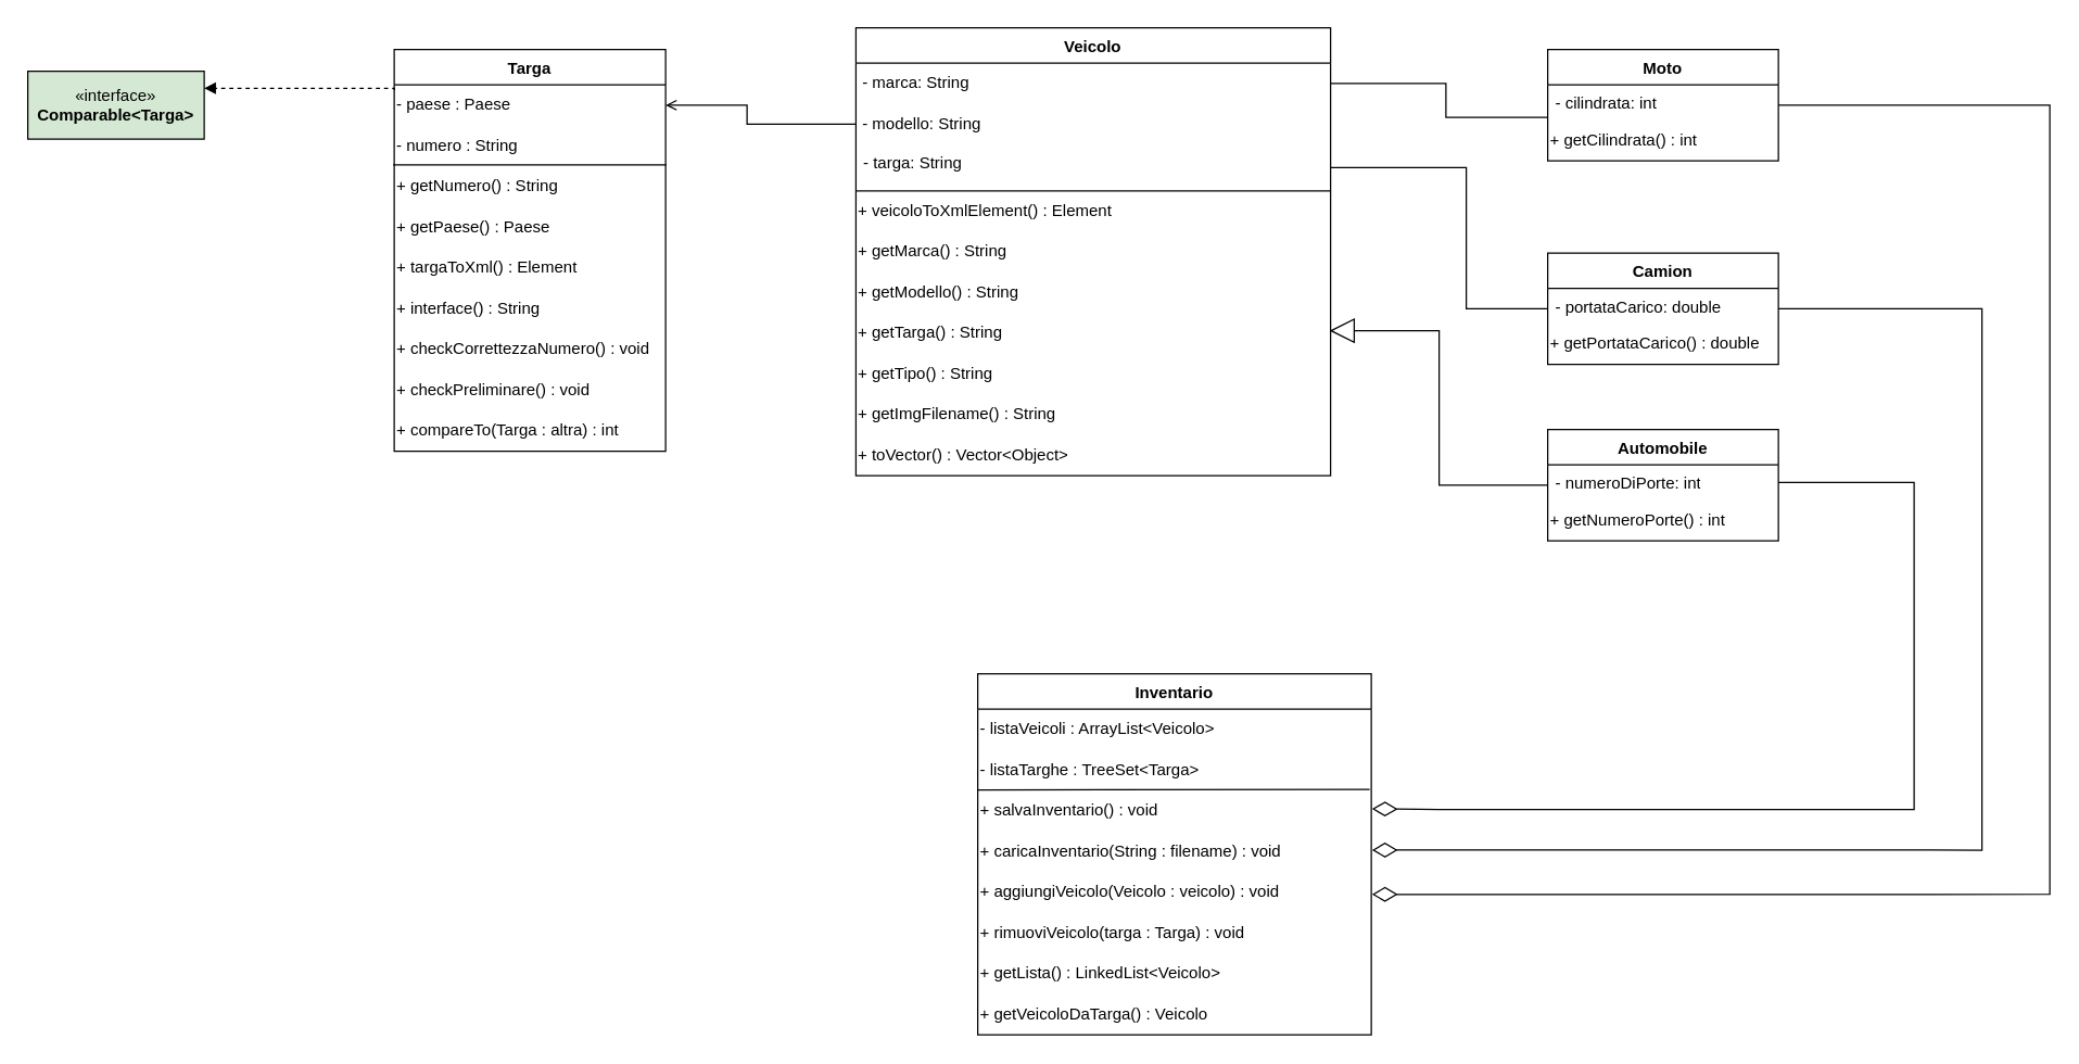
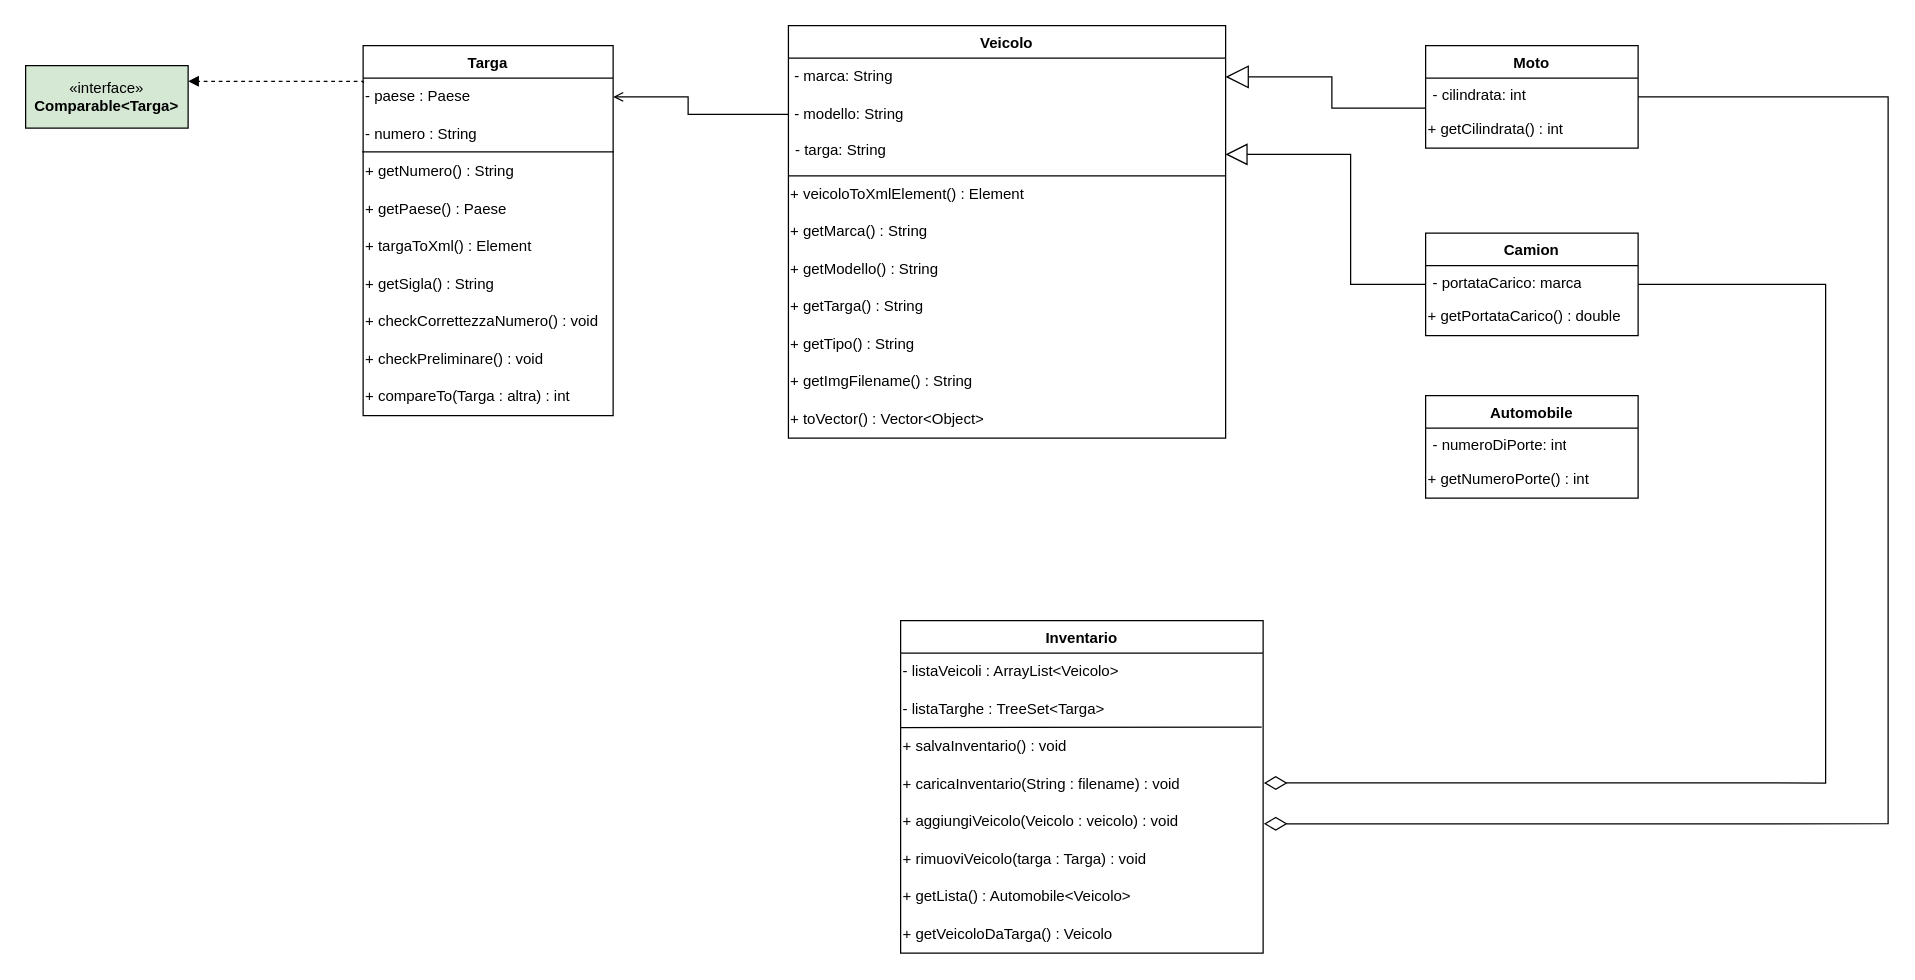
  <mxCell id="0" />
  <mxCell id="1" parent="0" />
  <mxCell id="2" value="Veicolo" style="swimlane;fontStyle=1;align=center;verticalAlign=top;childLayout=stackLayout;horizontal=1;startSize=26;horizontalStack=0;resizeParent=1;resizeParentMax=0;resizeLast=0;collapsible=1;marginBottom=0;whiteSpace=wrap;html=1;" parent="1" vertex="1"><mxGeometry x="630.24" y="20" width="349.76" height="330" as="geometry"><mxRectangle x="-119.76" y="44" width="80" height="30" as="alternateBounds" /></mxGeometry></mxCell>
  <mxCell id="3" value="&amp;nbsp;- marca: String" style="text;html=1;align=left;verticalAlign=middle;resizable=0;points=[];autosize=1;strokeColor=none;fillColor=none;" parent="2" vertex="1"><mxGeometry y="26" width="349.76" height="30" as="geometry" /></mxCell>
  <mxCell id="4" value="&amp;nbsp;- modello: String" style="text;html=1;align=left;verticalAlign=middle;resizable=0;points=[];autosize=1;strokeColor=none;fillColor=none;" parent="2" vertex="1"><mxGeometry y="56" width="349.76" height="30" as="geometry" /></mxCell>
  <mxCell id="5" value="- targa: String" style="text;strokeColor=none;fillColor=none;align=left;verticalAlign=top;spacingLeft=4;spacingRight=4;overflow=hidden;rotatable=0;points=[[0,0.5],[1,0.5]];portConstraint=eastwest;whiteSpace=wrap;html=1;" parent="2" vertex="1"><mxGeometry y="86" width="349.76" height="34" as="geometry" /></mxCell>
  <mxCell id="6" value="+ veicoloToXmlElement() : Element" style="text;html=1;align=left;verticalAlign=middle;resizable=0;points=[];autosize=1;strokeColor=none;fillColor=none;" parent="2" vertex="1"><mxGeometry y="120" width="349.76" height="30" as="geometry" /></mxCell>
  <mxCell id="7" value="" style="endArrow=none;html=1;rounded=0;exitX=-0.001;exitY=1.003;exitDx=0;exitDy=0;exitPerimeter=0;entryX=1.001;entryY=1.003;entryDx=0;entryDy=0;entryPerimeter=0;" parent="2" source="5" target="5" edge="1"><mxGeometry width="50" height="50" relative="1" as="geometry"><mxPoint x="150" y="196" as="sourcePoint" /><mxPoint x="240" y="116" as="targetPoint" /></mxGeometry></mxCell>
  <mxCell id="8" value="+ getMarca() : String" style="text;html=1;align=left;verticalAlign=middle;resizable=0;points=[];autosize=1;strokeColor=none;fillColor=none;" parent="2" vertex="1"><mxGeometry y="150" width="349.76" height="30" as="geometry" /></mxCell>
  <mxCell id="9" value="+ getModello() : String" style="text;html=1;align=left;verticalAlign=middle;resizable=0;points=[];autosize=1;strokeColor=none;fillColor=none;" parent="2" vertex="1"><mxGeometry y="180" width="349.76" height="30" as="geometry" /></mxCell>
  <mxCell id="10" value="+ getTarga() : String" style="text;html=1;align=left;verticalAlign=middle;resizable=0;points=[];autosize=1;strokeColor=none;fillColor=none;" parent="2" vertex="1"><mxGeometry y="210" width="349.76" height="30" as="geometry" /></mxCell>
  <mxCell id="11" value="+ getTipo() : String" style="text;html=1;align=left;verticalAlign=middle;resizable=0;points=[];autosize=1;strokeColor=none;fillColor=none;" parent="2" vertex="1"><mxGeometry y="240" width="349.76" height="30" as="geometry" /></mxCell>
  <mxCell id="12" value="+ getImgFilename() : String" style="text;html=1;align=left;verticalAlign=middle;resizable=0;points=[];autosize=1;strokeColor=none;fillColor=none;" parent="2" vertex="1"><mxGeometry y="270" width="349.76" height="30" as="geometry" /></mxCell>
  <mxCell id="13" value="+ toVector() : Vector&amp;lt;Object&amp;gt;" style="text;html=1;align=left;verticalAlign=middle;resizable=0;points=[];autosize=1;strokeColor=none;fillColor=none;" parent="2" vertex="1"><mxGeometry y="300" width="349.76" height="30" as="geometry" /></mxCell>
- <mxCell id="14" style="edgeStyle=orthogonalEdgeStyle;rounded=0;orthogonalLoop=1;jettySize=auto;html=1;entryX=0.998;entryY=0.441;entryDx=0;entryDy=0;entryPerimeter=0;endArrow=block;endFill=0;endSize=16;" parent="1" source="15" target="10" edge="1"><mxGeometry relative="1" as="geometry"><Array as="points"><mxPoint x="1060" y="357" /><mxPoint x="1060" y="243" /></Array></mxGeometry></mxCell>
  <mxCell id="15" value="Automobile" style="swimlane;fontStyle=1;align=center;verticalAlign=top;childLayout=stackLayout;horizontal=1;startSize=26;horizontalStack=0;resizeParent=1;resizeParentMax=0;resizeLast=0;collapsible=1;marginBottom=0;whiteSpace=wrap;html=1;" parent="1" vertex="1"><mxGeometry x="1140" y="316" width="170" height="82" as="geometry" /></mxCell>
  <mxCell id="16" value="- numeroDiPorte: int" style="text;strokeColor=none;fillColor=none;align=left;verticalAlign=top;spacingLeft=4;spacingRight=4;overflow=hidden;rotatable=0;points=[[0,0.5],[1,0.5]];portConstraint=eastwest;whiteSpace=wrap;html=1;" parent="15" vertex="1"><mxGeometry y="26" width="170" height="26" as="geometry" /></mxCell>
  <mxCell id="17" value="+ getNumeroPorte() : int" style="text;html=1;align=left;verticalAlign=middle;resizable=0;points=[];autosize=1;strokeColor=none;fillColor=none;" parent="15" vertex="1"><mxGeometry y="52" width="170" height="30" as="geometry" /></mxCell>
- <mxCell id="18" style="edgeStyle=orthogonalEdgeStyle;rounded=0;orthogonalLoop=1;jettySize=auto;html=1;entryX=1;entryY=0.5;entryDx=0;entryDy=0;endArrow=none;endFill=0;endSize=15;" parent="1" source="20" target="5" edge="1"><mxGeometry relative="1" as="geometry"><mxPoint x="900" y="236" as="targetPoint" /><Array as="points"><mxPoint x="1080" y="227" /><mxPoint x="1080" y="123" /></Array></mxGeometry></mxCell>
+ <mxCell id="18" style="edgeStyle=orthogonalEdgeStyle;rounded=0;orthogonalLoop=1;jettySize=auto;html=1;entryX=1;entryY=0.5;entryDx=0;entryDy=0;endArrow=block;endFill=0;endSize=15;" parent="1" source="20" target="5" edge="1"><mxGeometry relative="1" as="geometry"><mxPoint x="900" y="236" as="targetPoint" /><Array as="points"><mxPoint x="1080" y="227" /><mxPoint x="1080" y="123" /></Array></mxGeometry></mxCell>
  <mxCell id="19" style="edgeStyle=orthogonalEdgeStyle;rounded=0;orthogonalLoop=1;jettySize=auto;html=1;entryX=1.002;entryY=0.463;entryDx=0;entryDy=0;entryPerimeter=0;endArrow=diamondThin;endFill=0;endSize=16;" parent="1" source="20" target="32" edge="1"><mxGeometry relative="1" as="geometry"><mxPoint x="1011" y="616" as="targetPoint" /><Array as="points"><mxPoint x="1460" y="227" /><mxPoint x="1460" y="626" /><mxPoint x="1011" y="626" /></Array></mxGeometry></mxCell>
  <mxCell id="20" value="Camion" style="swimlane;fontStyle=1;align=center;verticalAlign=top;childLayout=stackLayout;horizontal=1;startSize=26;horizontalStack=0;resizeParent=1;resizeParentMax=0;resizeLast=0;collapsible=1;marginBottom=0;whiteSpace=wrap;html=1;" parent="1" vertex="1"><mxGeometry x="1140" y="186" width="170" height="82" as="geometry" /></mxCell>
- <mxCell id="21" value="- portataCarico: double" style="text;strokeColor=none;fillColor=none;align=left;verticalAlign=top;spacingLeft=4;spacingRight=4;overflow=hidden;rotatable=0;points=[[0,0.5],[1,0.5]];portConstraint=eastwest;whiteSpace=wrap;html=1;" parent="20" vertex="1"><mxGeometry y="26" width="170" height="26" as="geometry" /></mxCell>
+ <mxCell id="21" value="- portataCarico: marca" style="text;strokeColor=none;fillColor=none;align=left;verticalAlign=top;spacingLeft=4;spacingRight=4;overflow=hidden;rotatable=0;points=[[0,0.5],[1,0.5]];portConstraint=eastwest;whiteSpace=wrap;html=1;" parent="20" vertex="1"><mxGeometry y="26" width="170" height="26" as="geometry" /></mxCell>
  <mxCell id="22" value="+ getPortataCarico() : double" style="text;html=1;align=left;verticalAlign=middle;resizable=0;points=[];autosize=1;strokeColor=none;fillColor=none;" parent="20" vertex="1"><mxGeometry y="52" width="170" height="30" as="geometry" /></mxCell>
- <mxCell id="23" style="edgeStyle=orthogonalEdgeStyle;rounded=0;orthogonalLoop=1;jettySize=auto;html=1;endArrow=none;endFill=0;endSize=16;" parent="1" source="25" target="3" edge="1"><mxGeometry relative="1" as="geometry"><Array as="points"><mxPoint x="1065" y="86" /><mxPoint x="1065" y="61" /></Array></mxGeometry></mxCell>
+ <mxCell id="23" style="edgeStyle=orthogonalEdgeStyle;rounded=0;orthogonalLoop=1;jettySize=auto;html=1;endArrow=block;endFill=0;endSize=16;" parent="1" source="25" target="3" edge="1"><mxGeometry relative="1" as="geometry"><Array as="points"><mxPoint x="1065" y="86" /><mxPoint x="1065" y="61" /></Array></mxGeometry></mxCell>
  <mxCell id="24" style="edgeStyle=orthogonalEdgeStyle;rounded=0;orthogonalLoop=1;jettySize=auto;html=1;entryX=1.002;entryY=0.551;entryDx=0;entryDy=0;entryPerimeter=0;endArrow=diamondThin;endFill=0;endSize=16;" parent="1" source="25" target="33" edge="1"><mxGeometry relative="1" as="geometry"><Array as="points"><mxPoint x="1510" y="77" /><mxPoint x="1510" y="659" /><mxPoint x="1011" y="659" /></Array></mxGeometry></mxCell>
  <mxCell id="25" value="Moto" style="swimlane;fontStyle=1;align=center;verticalAlign=top;childLayout=stackLayout;horizontal=1;startSize=26;horizontalStack=0;resizeParent=1;resizeParentMax=0;resizeLast=0;collapsible=1;marginBottom=0;whiteSpace=wrap;html=1;" parent="1" vertex="1"><mxGeometry x="1140" y="36" width="170" height="82" as="geometry" /></mxCell>
  <mxCell id="26" value="- cilindrata: int" style="text;strokeColor=none;fillColor=none;align=left;verticalAlign=top;spacingLeft=4;spacingRight=4;overflow=hidden;rotatable=0;points=[[0,0.5],[1,0.5]];portConstraint=eastwest;whiteSpace=wrap;html=1;" parent="25" vertex="1"><mxGeometry y="26" width="170" height="26" as="geometry" /></mxCell>
  <mxCell id="27" value="+ getCilindrata() : int" style="text;html=1;align=left;verticalAlign=middle;resizable=0;points=[];autosize=1;strokeColor=none;fillColor=none;" parent="25" vertex="1"><mxGeometry y="52" width="170" height="30" as="geometry" /></mxCell>
  <mxCell id="28" value="Inventario" style="swimlane;fontStyle=1;align=center;verticalAlign=top;childLayout=stackLayout;horizontal=1;startSize=26;horizontalStack=0;resizeParent=1;resizeParentMax=0;resizeLast=0;collapsible=1;marginBottom=0;whiteSpace=wrap;html=1;" parent="1" vertex="1"><mxGeometry x="720" y="496" width="290" height="266" as="geometry" /></mxCell>
  <mxCell id="29" value="- listaVeicoli : ArrayList&amp;lt;Veicolo&amp;gt;" style="text;html=1;align=left;verticalAlign=middle;resizable=0;points=[];autosize=1;strokeColor=none;fillColor=none;" parent="28" vertex="1"><mxGeometry y="26" width="290" height="30" as="geometry" /></mxCell>
  <mxCell id="30" value="- listaTarghe : TreeSet&amp;lt;Targa&amp;gt;" style="text;html=1;align=left;verticalAlign=middle;resizable=0;points=[];autosize=1;strokeColor=none;fillColor=none;" parent="28" vertex="1"><mxGeometry y="56" width="290" height="30" as="geometry" /></mxCell>
  <mxCell id="31" value="+ salvaInventario() : void" style="text;html=1;align=left;verticalAlign=middle;resizable=0;points=[];autosize=1;strokeColor=none;fillColor=none;" parent="28" vertex="1"><mxGeometry y="86" width="290" height="30" as="geometry" /></mxCell>
  <mxCell id="32" value="+ caricaInventario(String : filename) : void" style="text;html=1;align=left;verticalAlign=middle;resizable=0;points=[];autosize=1;strokeColor=none;fillColor=none;" parent="28" vertex="1"><mxGeometry y="116" width="290" height="30" as="geometry" /></mxCell>
  <mxCell id="33" value="+ aggiungiVeicolo(Veicolo : veicolo) : void" style="text;html=1;align=left;verticalAlign=middle;resizable=0;points=[];autosize=1;strokeColor=none;fillColor=none;" parent="28" vertex="1"><mxGeometry y="146" width="290" height="30" as="geometry" /></mxCell>
  <mxCell id="34" value="+ rimuoviVeicolo(targa : Targa) : void" style="text;html=1;align=left;verticalAlign=middle;resizable=0;points=[];autosize=1;strokeColor=none;fillColor=none;" parent="28" vertex="1"><mxGeometry y="176" width="290" height="30" as="geometry" /></mxCell>
  <mxCell id="35" value="" style="endArrow=none;html=1;rounded=0;exitX=0;exitY=-0.015;exitDx=0;exitDy=0;exitPerimeter=0;entryX=0.996;entryY=-0.029;entryDx=0;entryDy=0;entryPerimeter=0;" parent="28" source="31" target="31" edge="1"><mxGeometry width="50" height="50" relative="1" as="geometry"><mxPoint x="60" y="10" as="sourcePoint" /><mxPoint x="110" y="-40" as="targetPoint" /></mxGeometry></mxCell>
- <mxCell id="36" value="+ getLista() : LinkedList&amp;lt;Veicolo&amp;gt;" style="text;html=1;align=left;verticalAlign=middle;resizable=0;points=[];autosize=1;strokeColor=none;fillColor=none;" parent="28" vertex="1"><mxGeometry y="206" width="290" height="30" as="geometry" /></mxCell>
+ <mxCell id="36" value="+ getLista() : Automobile&amp;lt;Veicolo&amp;gt;" style="text;html=1;align=left;verticalAlign=middle;resizable=0;points=[];autosize=1;strokeColor=none;fillColor=none;" parent="28" vertex="1"><mxGeometry y="206" width="290" height="30" as="geometry" /></mxCell>
  <mxCell id="37" value="+ getVeicoloDaTarga() : Veicolo" style="text;html=1;align=left;verticalAlign=middle;resizable=0;points=[];autosize=1;strokeColor=none;fillColor=none;" parent="28" vertex="1"><mxGeometry y="236" width="290" height="30" as="geometry" /></mxCell>
  <mxCell id="38" value="Targa" style="swimlane;fontStyle=1;align=center;verticalAlign=top;childLayout=stackLayout;horizontal=1;startSize=26;horizontalStack=0;resizeParent=1;resizeParentMax=0;resizeLast=0;collapsible=1;marginBottom=0;whiteSpace=wrap;html=1;" parent="1" vertex="1"><mxGeometry x="290" y="36" width="200" height="296" as="geometry" /></mxCell>
  <mxCell id="39" value="- paese : Paese" style="text;html=1;align=left;verticalAlign=middle;resizable=0;points=[];autosize=1;strokeColor=none;fillColor=none;" parent="38" vertex="1"><mxGeometry y="26" width="200" height="30" as="geometry" /></mxCell>
  <mxCell id="40" value="- numero : String" style="text;html=1;align=left;verticalAlign=middle;resizable=0;points=[];autosize=1;strokeColor=none;fillColor=none;" parent="38" vertex="1"><mxGeometry y="56" width="200" height="30" as="geometry" /></mxCell>
  <mxCell id="41" value="+ getNumero() : String" style="text;html=1;align=left;verticalAlign=middle;resizable=0;points=[];autosize=1;strokeColor=none;fillColor=none;" parent="38" vertex="1"><mxGeometry y="86" width="200" height="30" as="geometry" /></mxCell>
  <mxCell id="42" value="+ getPaese() : Paese" style="text;html=1;align=left;verticalAlign=middle;resizable=0;points=[];autosize=1;strokeColor=none;fillColor=none;" parent="38" vertex="1"><mxGeometry y="116" width="200" height="30" as="geometry" /></mxCell>
  <mxCell id="43" value="+ targaToXml() : Element" style="text;html=1;align=left;verticalAlign=middle;resizable=0;points=[];autosize=1;strokeColor=none;fillColor=none;" parent="38" vertex="1"><mxGeometry y="146" width="200" height="30" as="geometry" /></mxCell>
- <mxCell id="44" value="+ interface() : String" style="text;html=1;align=left;verticalAlign=middle;resizable=0;points=[];autosize=1;strokeColor=none;fillColor=none;" parent="38" vertex="1"><mxGeometry y="176" width="200" height="30" as="geometry" /></mxCell>
+ <mxCell id="44" value="+ getSigla() : String" style="text;html=1;align=left;verticalAlign=middle;resizable=0;points=[];autosize=1;strokeColor=none;fillColor=none;" parent="38" vertex="1"><mxGeometry y="176" width="200" height="30" as="geometry" /></mxCell>
  <mxCell id="45" value="+ checkCorrettezzaNumero() : void" style="text;html=1;align=left;verticalAlign=middle;resizable=0;points=[];autosize=1;strokeColor=none;fillColor=none;" parent="38" vertex="1"><mxGeometry y="206" width="200" height="30" as="geometry" /></mxCell>
  <mxCell id="46" value="+ checkPreliminare() : void" style="text;html=1;align=left;verticalAlign=middle;resizable=0;points=[];autosize=1;strokeColor=none;fillColor=none;" parent="38" vertex="1"><mxGeometry y="236" width="200" height="30" as="geometry" /></mxCell>
  <mxCell id="47" value="+ compareTo(Targa : altra) : int" style="text;html=1;align=left;verticalAlign=middle;resizable=0;points=[];autosize=1;strokeColor=none;fillColor=none;" parent="38" vertex="1"><mxGeometry y="266" width="200" height="30" as="geometry" /></mxCell>
  <mxCell id="48" value="" style="endArrow=none;html=1;rounded=0;exitX=-0.004;exitY=-0.036;exitDx=0;exitDy=0;exitPerimeter=0;entryX=1.003;entryY=-0.036;entryDx=0;entryDy=0;entryPerimeter=0;" parent="38" edge="1"><mxGeometry width="50" height="50" relative="1" as="geometry"><mxPoint x="-0.8" y="84.92" as="sourcePoint" /><mxPoint x="200.6" y="84.92" as="targetPoint" /></mxGeometry></mxCell>
  <mxCell id="49" style="edgeStyle=orthogonalEdgeStyle;rounded=0;orthogonalLoop=1;jettySize=auto;html=1;endArrow=open;endFill=0;" parent="1" source="4" target="39" edge="1"><mxGeometry relative="1" as="geometry"><Array as="points"><mxPoint x="550" y="91" /><mxPoint x="550" y="77" /></Array></mxGeometry></mxCell>
  <mxCell id="50" value="«interface»&lt;br&gt;&lt;b&gt;Comparable&amp;lt;Targa&amp;gt;&lt;/b&gt;" style="html=1;whiteSpace=wrap;fillColor=#d5e8d4;" parent="1" vertex="1"><mxGeometry x="20" y="52" width="130" height="50" as="geometry" /></mxCell>
  <mxCell id="51" style="edgeStyle=orthogonalEdgeStyle;rounded=0;orthogonalLoop=1;jettySize=auto;html=1;entryX=1;entryY=0.25;entryDx=0;entryDy=0;exitX=0;exitY=0.133;exitDx=0;exitDy=0;exitPerimeter=0;dashed=1;endArrow=block;endFill=1;" parent="1" source="39" target="50" edge="1"><mxGeometry relative="1" as="geometry"><Array as="points"><mxPoint x="150" y="65" /></Array></mxGeometry></mxCell>
- <mxCell id="52" style="edgeStyle=orthogonalEdgeStyle;rounded=0;orthogonalLoop=1;jettySize=auto;html=1;entryX=1.002;entryY=0.45;entryDx=0;entryDy=0;entryPerimeter=0;endArrow=diamondThin;endFill=0;endSize=16;" parent="1" source="16" target="31" edge="1"><mxGeometry relative="1" as="geometry"><mxPoint x="1030" y="596" as="targetPoint" /><Array as="points"><mxPoint x="1410" y="355" /><mxPoint x="1410" y="596" /><mxPoint x="1060" y="596" /></Array></mxGeometry></mxCell>
